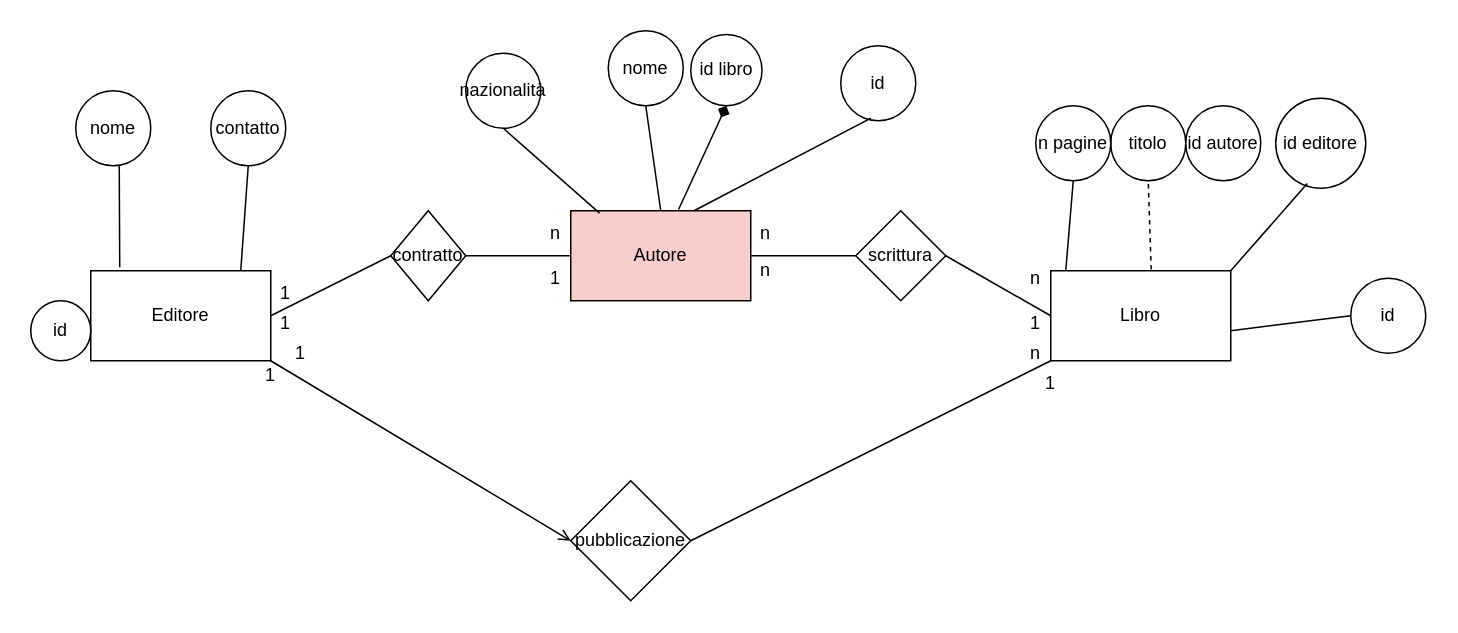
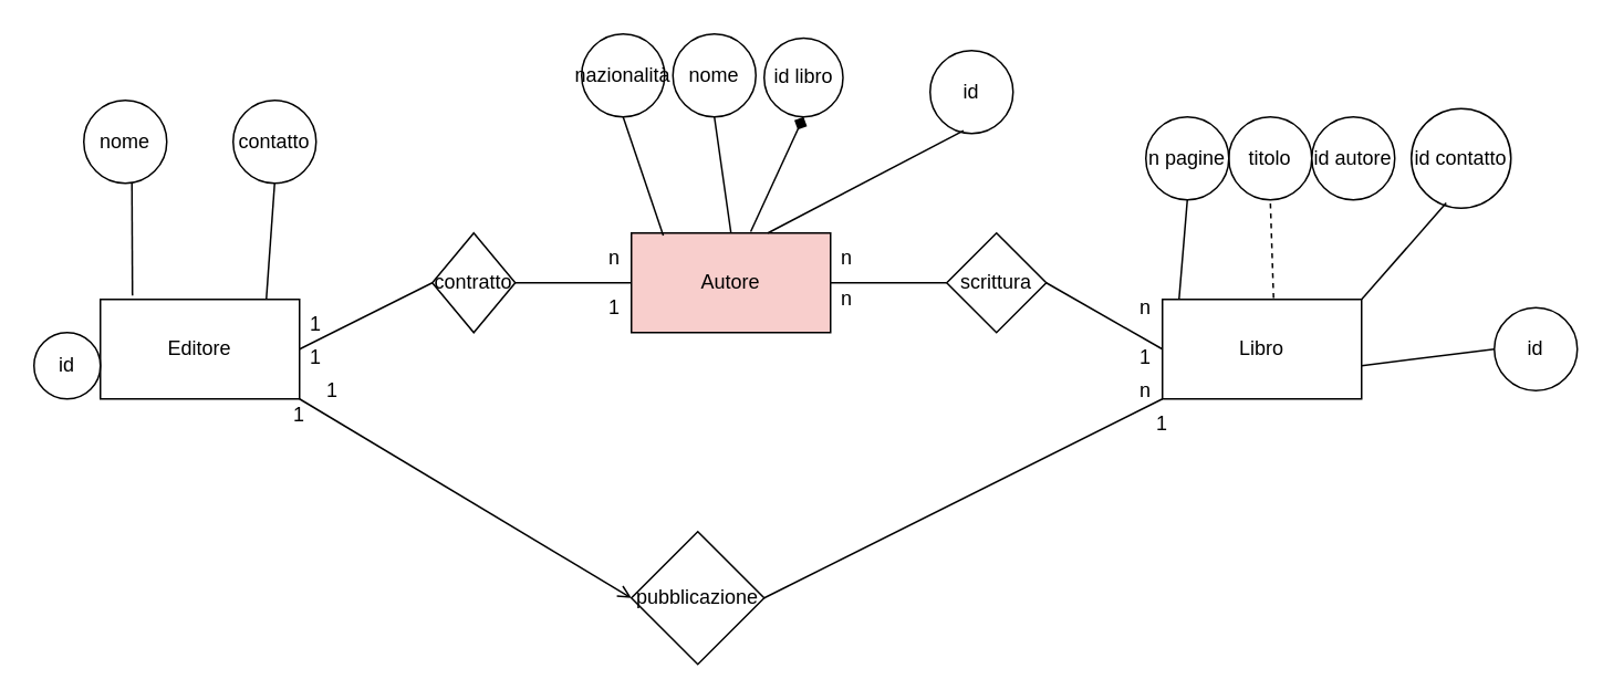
  <mxCell id="0" />
  <mxCell id="1" parent="0" />
  <mxCell id="2" value="Editore" style="rounded=0;whiteSpace=wrap;html=1;" vertex="1" parent="1"><mxGeometry x="60" y="180" width="120" height="60" as="geometry" /></mxCell>
  <mxCell id="3" value="Autore" style="rounded=0;whiteSpace=wrap;html=1;fillColor=#f8cecc;" vertex="1" parent="1"><mxGeometry x="380" y="140" width="120" height="60" as="geometry" /></mxCell>
  <mxCell id="4" value="Libro" style="rounded=0;whiteSpace=wrap;html=1;" vertex="1" parent="1"><mxGeometry x="700" y="180" width="120" height="60" as="geometry" /></mxCell>
  <mxCell id="5" value="" style="endArrow=none;html=1;rounded=0;exitX=1;exitY=0.5;exitDx=0;exitDy=0;" edge="1" parent="1" source="3" target="10"><mxGeometry width="50" height="50" relative="1" as="geometry"><mxPoint x="380" y="20" as="sourcePoint" /><mxPoint x="540" y="10" as="targetPoint" /></mxGeometry></mxCell>
  <mxCell id="6" value="" style="endArrow=none;html=1;rounded=0;exitX=0;exitY=0.5;exitDx=0;exitDy=0;entryX=1;entryY=0.5;entryDx=0;entryDy=0;" edge="1" parent="1" source="3" target="15"><mxGeometry width="50" height="50" relative="1" as="geometry"><mxPoint x="300" y="20" as="sourcePoint" /><mxPoint x="290" y="10" as="targetPoint" /></mxGeometry></mxCell>
  <mxCell id="7" value="" style="endArrow=none;html=1;rounded=0;entryX=0.5;entryY=0;entryDx=0;entryDy=0;exitX=0.5;exitY=1;exitDx=0;exitDy=0;" edge="1" parent="1" source="8" target="3"><mxGeometry width="50" height="50" relative="1" as="geometry"><mxPoint x="340" y="-60" as="sourcePoint" /><mxPoint x="300" y="-20" as="targetPoint" /></mxGeometry></mxCell>
  <mxCell id="8" value="nome" style="ellipse;whiteSpace=wrap;html=1;aspect=fixed;" vertex="1" parent="1"><mxGeometry x="405" y="20" width="50" height="50" as="geometry" /></mxCell>
  <mxCell id="9" value="titolo" style="ellipse;whiteSpace=wrap;html=1;aspect=fixed;" vertex="1" parent="1"><mxGeometry x="740" y="70" width="50" height="50" as="geometry" /></mxCell>
  <mxCell id="10" value="scrittura" style="rhombus;whiteSpace=wrap;html=1;" vertex="1" parent="1"><mxGeometry x="570" y="140" width="60" height="60" as="geometry" /></mxCell>
  <mxCell id="11" value="" style="endArrow=none;html=1;rounded=0;entryX=0;entryY=0.5;entryDx=0;entryDy=0;exitX=1;exitY=0.5;exitDx=0;exitDy=0;" edge="1" parent="1" source="10" target="4"><mxGeometry width="50" height="50" relative="1" as="geometry"><mxPoint x="270" y="100" as="sourcePoint" /><mxPoint x="320" y="50" as="targetPoint" /></mxGeometry></mxCell>
  <mxCell id="12" value="" style="endArrow=open;html=1;rounded=0;exitX=1;exitY=1;exitDx=0;exitDy=0;entryX=0;entryY=0.5;entryDx=0;entryDy=0;" edge="1" parent="1" source="2" target="13"><mxGeometry width="50" height="50" relative="1" as="geometry"><mxPoint x="270" y="100" as="sourcePoint" /><mxPoint x="400" y="170" as="targetPoint" /></mxGeometry></mxCell>
  <mxCell id="13" value="pubblicazione" style="rhombus;whiteSpace=wrap;html=1;" vertex="1" parent="1"><mxGeometry x="380" y="320" width="80" height="80" as="geometry" /></mxCell>
  <mxCell id="14" value="" style="endArrow=none;html=1;rounded=0;exitX=1;exitY=0.5;exitDx=0;exitDy=0;entryX=0;entryY=1;entryDx=0;entryDy=0;" edge="1" parent="1" source="13" target="4"><mxGeometry width="50" height="50" relative="1" as="geometry"><mxPoint x="270" y="100" as="sourcePoint" /><mxPoint x="320" y="50" as="targetPoint" /></mxGeometry></mxCell>
  <mxCell id="15" value="contratto" style="rhombus;whiteSpace=wrap;html=1;" vertex="1" parent="1"><mxGeometry x="260" y="140" width="50" height="60" as="geometry" /></mxCell>
  <mxCell id="16" value="" style="endArrow=none;html=1;rounded=0;exitX=1;exitY=0.5;exitDx=0;exitDy=0;entryX=0;entryY=0.5;entryDx=0;entryDy=0;" edge="1" parent="1" source="2" target="15"><mxGeometry width="50" height="50" relative="1" as="geometry"><mxPoint x="200" y="50" as="sourcePoint" /><mxPoint x="250" y="0" as="targetPoint" /></mxGeometry></mxCell>
  <mxCell id="17" value="" style="endArrow=none;html=1;rounded=0;entryX=0.5;entryY=1;entryDx=0;entryDy=0;exitX=0.558;exitY=-0.014;exitDx=0;exitDy=0;exitPerimeter=0;dashed=1;" edge="1" parent="1" source="4" target="9"><mxGeometry width="50" height="50" relative="1" as="geometry"><mxPoint x="470" y="10" as="sourcePoint" /><mxPoint x="520" y="-40" as="targetPoint" /></mxGeometry></mxCell>
  <mxCell id="18" value="n" style="text;html=1;strokeColor=none;fillColor=none;align=center;verticalAlign=middle;whiteSpace=wrap;rounded=0;" vertex="1" parent="1"><mxGeometry x="660" y="170" width="60" height="30" as="geometry" /></mxCell>
  <mxCell id="19" value="1" style="text;html=1;strokeColor=none;fillColor=none;align=center;verticalAlign=middle;whiteSpace=wrap;rounded=0;" vertex="1" parent="1"><mxGeometry x="170" y="220" width="60" height="30" as="geometry" /></mxCell>
  <mxCell id="20" value="n" style="text;html=1;strokeColor=none;fillColor=none;align=center;verticalAlign=middle;whiteSpace=wrap;rounded=0;" vertex="1" parent="1"><mxGeometry x="660" y="220" width="60" height="30" as="geometry" /></mxCell>
  <mxCell id="21" value="1" style="text;html=1;strokeColor=none;fillColor=none;align=center;verticalAlign=middle;whiteSpace=wrap;rounded=0;" vertex="1" parent="1"><mxGeometry x="670" y="240" width="60" height="30" as="geometry" /></mxCell>
  <mxCell id="22" value="1" style="text;html=1;strokeColor=none;fillColor=none;align=center;verticalAlign=middle;whiteSpace=wrap;rounded=0;" vertex="1" parent="1"><mxGeometry x="150" y="235" width="60" height="30" as="geometry" /></mxCell>
  <mxCell id="23" value="1" style="text;html=1;strokeColor=none;fillColor=none;align=center;verticalAlign=middle;whiteSpace=wrap;rounded=0;" vertex="1" parent="1"><mxGeometry x="160" y="180" width="60" height="30" as="geometry" /></mxCell>
  <mxCell id="24" value="n" style="text;html=1;strokeColor=none;fillColor=none;align=center;verticalAlign=middle;whiteSpace=wrap;rounded=0;" vertex="1" parent="1"><mxGeometry x="340" y="140" width="60" height="30" as="geometry" /></mxCell>
  <mxCell id="25" value="1" style="text;html=1;strokeColor=none;fillColor=none;align=center;verticalAlign=middle;whiteSpace=wrap;rounded=0;" vertex="1" parent="1"><mxGeometry x="340" y="170" width="60" height="30" as="geometry" /></mxCell>
  <mxCell id="26" value="1" style="text;html=1;strokeColor=none;fillColor=none;align=center;verticalAlign=middle;whiteSpace=wrap;rounded=0;" vertex="1" parent="1"><mxGeometry x="160" y="200" width="60" height="30" as="geometry" /></mxCell>
  <mxCell id="27" value="1" style="text;html=1;strokeColor=none;fillColor=none;align=center;verticalAlign=middle;whiteSpace=wrap;rounded=0;" vertex="1" parent="1"><mxGeometry x="660" y="200" width="60" height="30" as="geometry" /></mxCell>
  <mxCell id="28" value="n" style="text;html=1;strokeColor=none;fillColor=none;align=center;verticalAlign=middle;whiteSpace=wrap;rounded=0;" vertex="1" parent="1"><mxGeometry x="480" y="165" width="60" height="30" as="geometry" /></mxCell>
  <mxCell id="29" value="" style="endArrow=none;html=1;rounded=0;exitX=0.161;exitY=-0.038;exitDx=0;exitDy=0;exitPerimeter=0;" edge="1" parent="1" source="2"><mxGeometry width="50" height="50" relative="1" as="geometry"><mxPoint x="60" y="-20" as="sourcePoint" /><mxPoint x="79" y="110" as="targetPoint" /></mxGeometry></mxCell>
  <mxCell id="30" value="n" style="text;html=1;strokeColor=none;fillColor=none;align=center;verticalAlign=middle;whiteSpace=wrap;rounded=0;" vertex="1" parent="1"><mxGeometry x="480" y="140" width="60" height="30" as="geometry" /></mxCell>
  <mxCell id="31" value="n pagine" style="ellipse;whiteSpace=wrap;html=1;aspect=fixed;" vertex="1" parent="1"><mxGeometry x="690" y="70" width="50" height="50" as="geometry" /></mxCell>
  <mxCell id="32" value="id" style="ellipse;whiteSpace=wrap;html=1;aspect=fixed;" vertex="1" parent="1"><mxGeometry x="900" y="185" width="50" height="50" as="geometry" /></mxCell>
  <mxCell id="33" value="id autore" style="ellipse;whiteSpace=wrap;html=1;aspect=fixed;" vertex="1" parent="1"><mxGeometry x="790" y="70" width="50" height="50" as="geometry" /></mxCell>
- <mxCell id="34" value="nazionalità" style="ellipse;whiteSpace=wrap;html=1;aspect=fixed;" vertex="1" parent="1"><mxGeometry x="310" y="35" width="50" height="50" as="geometry" /></mxCell>
+ <mxCell id="34" value="nazionalità" style="ellipse;whiteSpace=wrap;html=1;aspect=fixed;" vertex="1" parent="1"><mxGeometry x="350" y="20" width="50" height="50" as="geometry" /></mxCell>
  <mxCell id="35" value="id libro" style="ellipse;whiteSpace=wrap;html=1;aspect=fixed;" vertex="1" parent="1"><mxGeometry x="460" y="22.5" width="47.5" height="47.5" as="geometry" /></mxCell>
  <mxCell id="36" value="nome" style="ellipse;whiteSpace=wrap;html=1;aspect=fixed;" vertex="1" parent="1"><mxGeometry x="50" y="60" width="50" height="50" as="geometry" /></mxCell>
  <mxCell id="37" value="contatto" style="ellipse;whiteSpace=wrap;html=1;aspect=fixed;" vertex="1" parent="1"><mxGeometry x="140" y="60" width="50" height="50" as="geometry" /></mxCell>
  <mxCell id="38" value="" style="endArrow=none;html=1;rounded=0;entryX=0.5;entryY=1;entryDx=0;entryDy=0;exitX=0.16;exitY=0.026;exitDx=0;exitDy=0;exitPerimeter=0;" edge="1" parent="1" source="3" target="34"><mxGeometry width="50" height="50" relative="1" as="geometry"><mxPoint x="410" y="250" as="sourcePoint" /><mxPoint x="460" y="200" as="targetPoint" /></mxGeometry></mxCell>
  <mxCell id="39" value="" style="endArrow=none;html=1;rounded=0;entryX=0.5;entryY=1;entryDx=0;entryDy=0;exitX=0;exitY=0;exitDx=0;exitDy=0;" edge="1" parent="1" source="23" target="37"><mxGeometry width="50" height="50" relative="1" as="geometry"><mxPoint x="200" y="360" as="sourcePoint" /><mxPoint x="250" y="310" as="targetPoint" /></mxGeometry></mxCell>
  <mxCell id="40" value="id" style="ellipse;whiteSpace=wrap;html=1;aspect=fixed;" vertex="1" parent="1"><mxGeometry y="200" width="40" height="40" as="geometry" x="20" /></mxCell>
  <mxCell id="41" value="" style="endArrow=none;html=1;rounded=0;exitX=1;exitY=0.5;exitDx=0;exitDy=0;entryX=0;entryY=0.667;entryDx=0;entryDy=0;entryPerimeter=0;" edge="1" parent="1" source="40" target="2"><mxGeometry width="50" height="50" relative="1" as="geometry"><mxPoint x="30" y="290" as="sourcePoint" /><mxPoint x="80" y="240" as="targetPoint" /></mxGeometry></mxCell>
- <mxCell id="42" value="id editore" style="ellipse;whiteSpace=wrap;html=1;aspect=fixed;" vertex="1" parent="1"><mxGeometry x="850" y="65" width="60" height="60" as="geometry" /></mxCell>
+ <mxCell id="42" value="id contatto" style="ellipse;whiteSpace=wrap;html=1;aspect=fixed;" vertex="1" parent="1"><mxGeometry x="850" y="65" width="60" height="60" as="geometry" /></mxCell>
  <mxCell id="43" value="" style="endArrow=diamond;html=1;rounded=0;entryX=0.5;entryY=1;entryDx=0;entryDy=0;exitX=0.599;exitY=-0.014;exitDx=0;exitDy=0;exitPerimeter=0;" edge="1" parent="1" source="3" target="35"><mxGeometry width="50" height="50" relative="1" as="geometry"><mxPoint x="440" y="260" as="sourcePoint" /><mxPoint x="490" y="210" as="targetPoint" /></mxGeometry></mxCell>
  <mxCell id="44" value="id" style="ellipse;whiteSpace=wrap;html=1;aspect=fixed;" vertex="1" parent="1"><mxGeometry x="560" y="30" width="50" height="50" as="geometry" /></mxCell>
  <mxCell id="45" value="" style="endArrow=none;html=1;rounded=0;entryX=0.403;entryY=0.965;entryDx=0;entryDy=0;entryPerimeter=0;exitX=0.685;exitY=0;exitDx=0;exitDy=0;exitPerimeter=0;" edge="1" parent="1" source="3" target="44"><mxGeometry width="50" height="50" relative="1" as="geometry"><mxPoint x="490" y="130" as="sourcePoint" /><mxPoint x="540" y="80" as="targetPoint" /></mxGeometry></mxCell>
  <mxCell id="46" value="" style="endArrow=none;html=1;rounded=0;entryX=0.35;entryY=0.948;entryDx=0;entryDy=0;entryPerimeter=0;" edge="1" parent="1" target="42"><mxGeometry width="50" height="50" relative="1" as="geometry"><mxPoint x="820" y="180" as="sourcePoint" /><mxPoint x="870" y="130" as="targetPoint" /></mxGeometry></mxCell>
  <mxCell id="47" value="" style="endArrow=none;html=1;rounded=0;entryX=0;entryY=0.5;entryDx=0;entryDy=0;" edge="1" parent="1" target="32"><mxGeometry width="50" height="50" relative="1" as="geometry"><mxPoint x="820" y="220" as="sourcePoint" /><mxPoint x="870" y="170" as="targetPoint" /></mxGeometry></mxCell>
  <mxCell id="48" value="" style="endArrow=none;html=1;rounded=0;entryX=0.5;entryY=1;entryDx=0;entryDy=0;" edge="1" parent="1" target="31"><mxGeometry width="50" height="50" relative="1" as="geometry"><mxPoint x="710" y="180" as="sourcePoint" /><mxPoint x="760" y="130" as="targetPoint" /></mxGeometry></mxCell>
